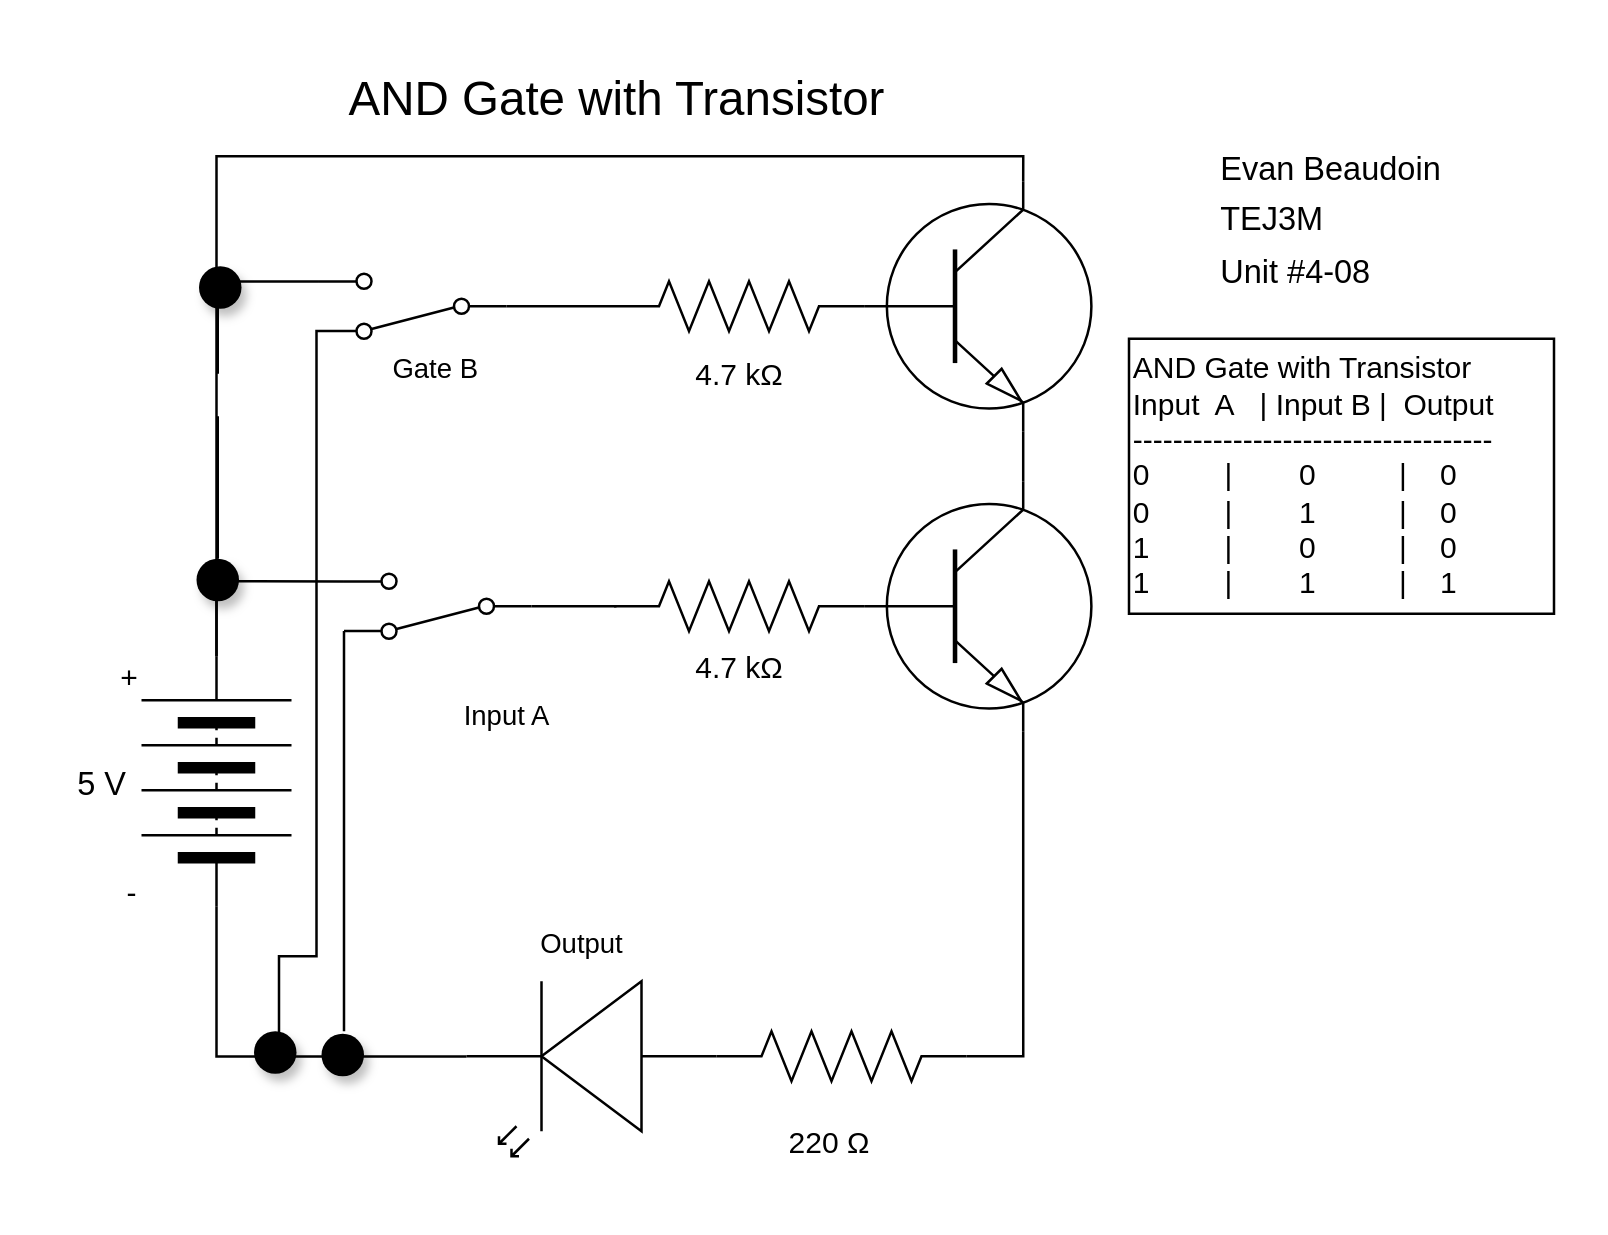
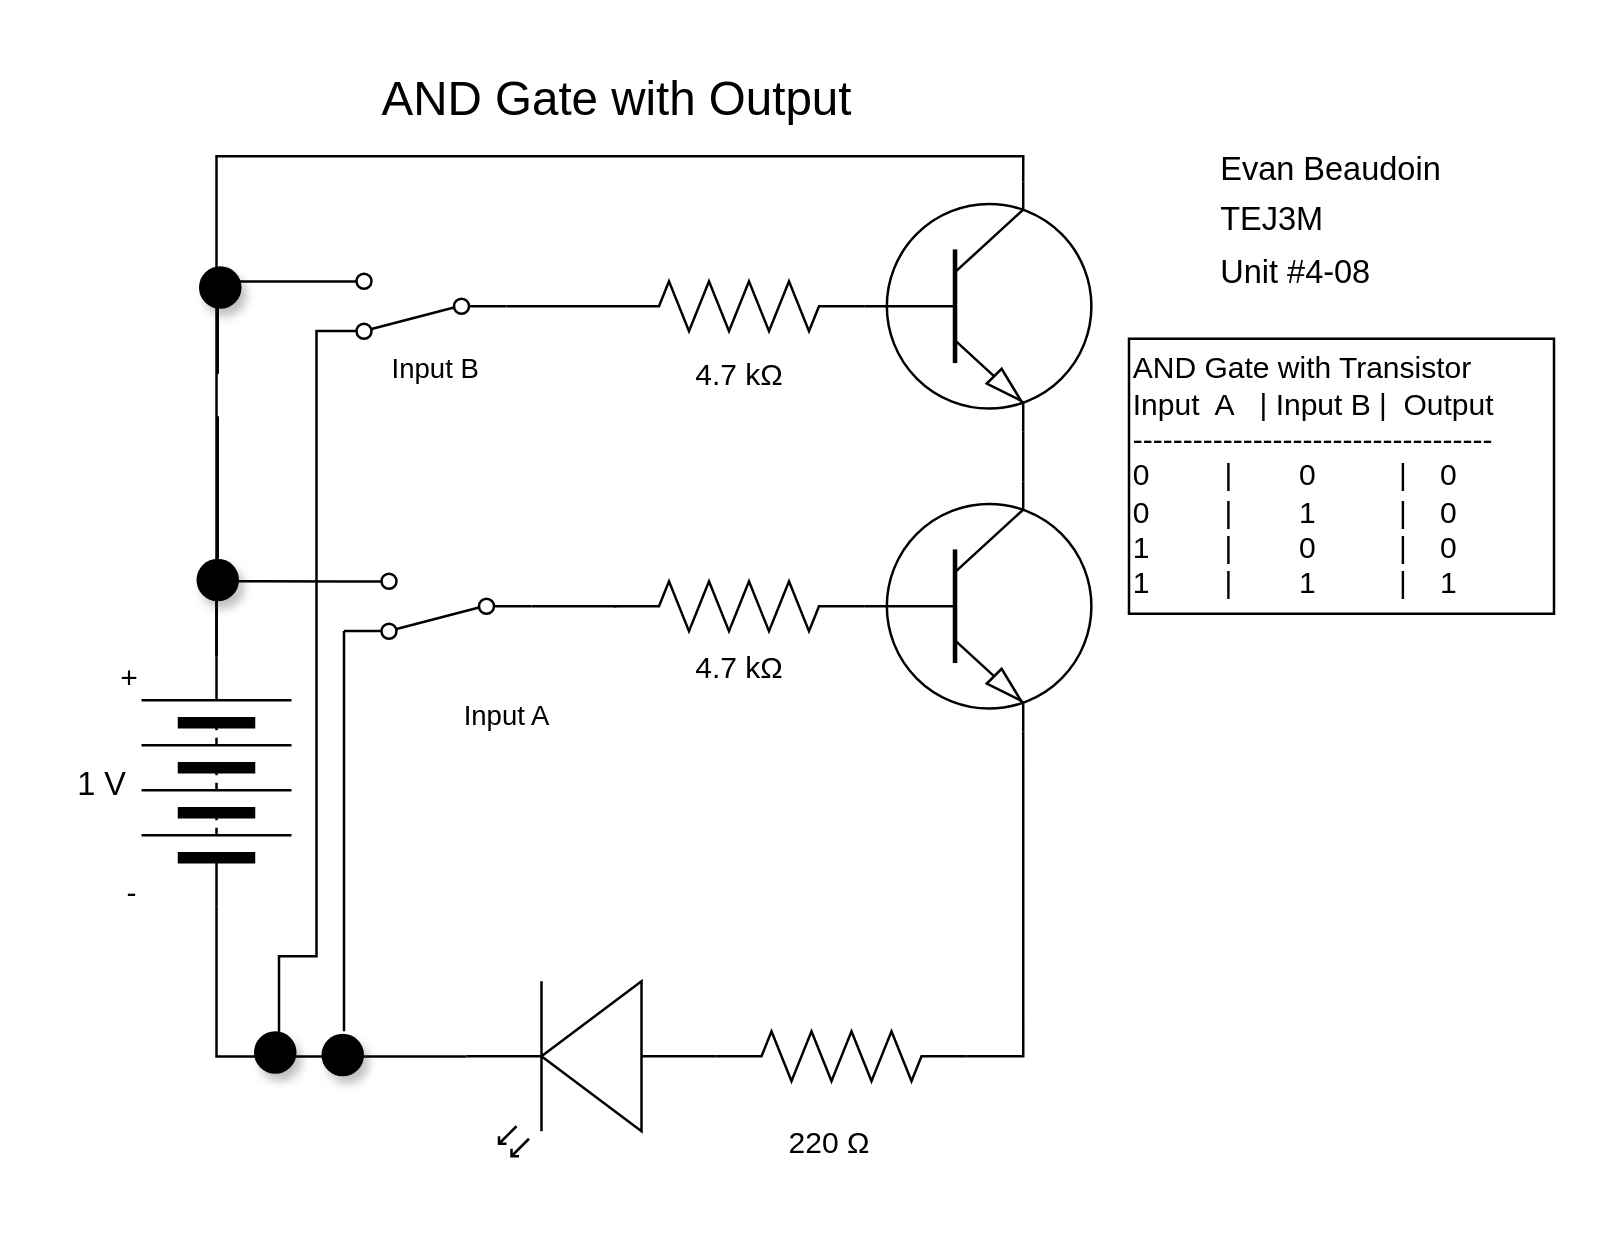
  <mxCell id="0" />
  <mxCell id="1" parent="0" />
  <mxCell id="2" style="html=1;exitX=1;exitY=0.5;exitDx=0;exitDy=0;endArrow=none;endFill=0;rounded=0;entryX=1;entryY=0.88;entryDx=0;entryDy=0;" parent="1" source="4" target="14" edge="1"><mxGeometry relative="1" as="geometry"><mxPoint x="126" y="232" as="targetPoint" /><Array as="points"><mxPoint x="86" y="232" /></Array></mxGeometry></mxCell>
  <mxCell id="3" style="edgeStyle=orthogonalEdgeStyle;rounded=0;html=1;exitX=1;exitY=0.5;exitDx=0;exitDy=0;entryX=0.7;entryY=0;entryDx=0;entryDy=0;entryPerimeter=0;endArrow=none;endFill=0;" parent="1" source="4" target="32" edge="1"><mxGeometry relative="1" as="geometry" /></mxCell>
  <mxCell id="4" value="" style="pointerEvents=1;verticalLabelPosition=bottom;shadow=0;dashed=0;align=center;html=1;verticalAlign=top;shape=mxgraph.electrical.miscellaneous.batteryStack;rotation=-90;" parent="1" vertex="1"><mxGeometry x="36" y="282" width="100" height="60" as="geometry" /></mxCell>
  <mxCell id="5" value="+" style="text;html=1;align=center;verticalAlign=middle;resizable=0;points=[];autosize=1;strokeColor=none;fillColor=none;" parent="1" vertex="1"><mxGeometry x="36" y="256" width="30" height="30" as="geometry" /></mxCell>
  <mxCell id="6" value="-" style="text;html=1;align=center;verticalAlign=middle;resizable=0;points=[];autosize=1;strokeColor=none;fillColor=none;" parent="1" vertex="1"><mxGeometry x="37" y="342" width="30" height="30" as="geometry" /></mxCell>
  <mxCell id="7" style="edgeStyle=orthogonalEdgeStyle;rounded=0;html=1;exitX=1;exitY=0.57;exitDx=0;exitDy=0;exitPerimeter=0;entryX=0;entryY=0.5;entryDx=0;entryDy=0;endArrow=none;endFill=0;" parent="1" source="8" target="4" edge="1"><mxGeometry relative="1" as="geometry" /></mxCell>
  <mxCell id="8" value="" style="verticalLabelPosition=bottom;shadow=0;dashed=0;align=center;html=1;verticalAlign=top;shape=mxgraph.electrical.opto_electronics.led_2;pointerEvents=1;fontFamily=Helvetica;fontSize=11;fontColor=default;rotation=-180;" parent="1" vertex="1"><mxGeometry x="186" y="392" width="100" height="70" as="geometry" /></mxCell>
- <mxCell id="9" value="Output" style="text;html=1;align=center;verticalAlign=middle;resizable=0;points=[];autosize=1;strokeColor=none;fillColor=none;fontSize=11;fontFamily=Helvetica;fontColor=default;" parent="1" vertex="1"><mxGeometry x="202" y="362" width="60" height="30" as="geometry" /></mxCell>
  <mxCell id="10" value="&lt;font style=&quot;font-size: 13px;&quot;&gt;Evan Beaudoin&lt;br style=&quot;&quot;&gt;TEJ3M&lt;br&gt;Unit #4-08&lt;/font&gt;" style="text;html=1;align=left;verticalAlign=middle;resizable=0;points=[];autosize=1;strokeColor=none;fillColor=none;fontSize=17;fontFamily=Helvetica;fontColor=default;" parent="1" vertex="1"><mxGeometry x="486" y="52" width="110" height="70" as="geometry" /></mxCell>
  <mxCell id="11" value="4.7 kΩ" style="text;html=1;align=center;verticalAlign=middle;resizable=0;points=[];autosize=1;strokeColor=none;fillColor=none;" parent="1" vertex="1"><mxGeometry x="265" y="252" width="60" height="30" as="geometry" /></mxCell>
  <mxCell id="12" style="edgeStyle=none;rounded=0;html=1;exitX=1;exitY=0.12;exitDx=0;exitDy=0;endArrow=none;endFill=0;" parent="1" source="14" edge="1"><mxGeometry relative="1" as="geometry"><mxPoint x="137" y="412" as="targetPoint" /></mxGeometry></mxCell>
  <mxCell id="13" style="edgeStyle=orthogonalEdgeStyle;rounded=0;html=1;exitX=0;exitY=0.5;exitDx=0;exitDy=0;endArrow=none;endFill=0;" parent="1" source="14" edge="1"><mxGeometry relative="1" as="geometry"><mxPoint x="246" y="242" as="targetPoint" /></mxGeometry></mxCell>
  <mxCell id="14" value="" style="shape=mxgraph.electrical.electro-mechanical.twoWaySwitch;aspect=fixed;elSwitchState=2;rotation=-180;" parent="1" vertex="1"><mxGeometry x="137" y="229" width="75" height="26" as="geometry" /></mxCell>
  <mxCell id="15" value="AND Gate with Transistor&lt;br&gt;Input&amp;nbsp; A&amp;nbsp; &amp;nbsp;| Input B |&amp;nbsp; Output&lt;br&gt;------------------------------------&lt;br&gt;0&amp;nbsp; &amp;nbsp; &amp;nbsp; &amp;nbsp; &amp;nbsp;|&amp;nbsp; &amp;nbsp; &amp;nbsp; &amp;nbsp; 0&amp;nbsp; &amp;nbsp; &amp;nbsp; &amp;nbsp; &amp;nbsp; |&amp;nbsp; &amp;nbsp; 0&lt;br&gt;0&amp;nbsp; &amp;nbsp; &amp;nbsp; &amp;nbsp; &amp;nbsp;|&amp;nbsp; &amp;nbsp; &amp;nbsp; &amp;nbsp; 1&amp;nbsp; &amp;nbsp; &amp;nbsp; &amp;nbsp; &amp;nbsp; |&amp;nbsp; &amp;nbsp; 0&lt;br&gt;1&amp;nbsp; &amp;nbsp; &amp;nbsp; &amp;nbsp; &amp;nbsp;|&amp;nbsp; &amp;nbsp; &amp;nbsp; &amp;nbsp; 0&amp;nbsp; &amp;nbsp; &amp;nbsp; &amp;nbsp; &amp;nbsp; |&amp;nbsp; &amp;nbsp; 0&lt;br&gt;1&amp;nbsp; &amp;nbsp; &amp;nbsp; &amp;nbsp; &amp;nbsp;|&amp;nbsp; &amp;nbsp; &amp;nbsp; &amp;nbsp; 1&amp;nbsp; &amp;nbsp; &amp;nbsp; &amp;nbsp; &amp;nbsp; |&amp;nbsp; &amp;nbsp; 1" style="text;html=1;align=left;verticalAlign=middle;resizable=0;points=[];autosize=1;strokeColor=default;fillColor=none;" parent="1" vertex="1"><mxGeometry x="451" y="135" width="170" height="110" as="geometry" /></mxCell>
  <mxCell id="16" value="" style="pointerEvents=1;verticalLabelPosition=bottom;shadow=0;dashed=0;align=center;html=1;verticalAlign=top;shape=mxgraph.electrical.resistors.resistor_2;fontFamily=Helvetica;fontSize=11;fontColor=default;rotation=0;" parent="1" vertex="1"><mxGeometry x="245" y="232" width="100" height="20" as="geometry" /></mxCell>
  <mxCell id="17" style="edgeStyle=orthogonalEdgeStyle;rounded=0;html=1;exitX=0.7;exitY=1;exitDx=0;exitDy=0;exitPerimeter=0;entryX=1;entryY=0.5;entryDx=0;entryDy=0;entryPerimeter=0;endArrow=none;endFill=0;" parent="1" source="18" target="22" edge="1"><mxGeometry relative="1" as="geometry" /></mxCell>
  <mxCell id="18" value="" style="verticalLabelPosition=bottom;shadow=0;dashed=0;align=center;html=1;verticalAlign=top;shape=mxgraph.electrical.transistors.npn_transistor_1;" parent="1" vertex="1"><mxGeometry x="343" y="192" width="95" height="100" as="geometry" /></mxCell>
  <mxCell id="19" value="220 Ω" style="text;html=1;align=center;verticalAlign=middle;resizable=0;points=[];autosize=1;strokeColor=none;fillColor=none;" parent="1" vertex="1"><mxGeometry x="301" y="442" width="60" height="30" as="geometry" /></mxCell>
- <mxCell id="20" value="AND Gate with Transistor" style="text;html=1;align=center;verticalAlign=middle;resizable=0;points=[];autosize=1;strokeColor=none;fillColor=none;fontSize=19;" parent="1" vertex="1"><mxGeometry x="126" y="20" width="240" height="40" as="geometry" /></mxCell>
+ <mxCell id="20" value="AND Gate with Output" style="text;html=1;align=center;verticalAlign=middle;resizable=0;points=[];autosize=1;strokeColor=none;fillColor=none;fontSize=19;" parent="1" vertex="1"><mxGeometry x="126" y="20" width="240" height="40" as="geometry" /></mxCell>
  <mxCell id="21" value="Input A" style="text;html=1;align=center;verticalAlign=middle;resizable=0;points=[];autosize=1;strokeColor=none;fillColor=none;fontSize=11;fontFamily=Helvetica;fontColor=default;" parent="1" vertex="1"><mxGeometry x="172" y="271" width="60" height="30" as="geometry" /></mxCell>
  <mxCell id="22" value="" style="pointerEvents=1;verticalLabelPosition=bottom;shadow=0;dashed=0;align=center;html=1;verticalAlign=top;shape=mxgraph.electrical.resistors.resistor_2;fontFamily=Helvetica;fontSize=11;fontColor=default;rotation=0;" parent="1" vertex="1"><mxGeometry x="286" y="412" width="100" height="20" as="geometry" /></mxCell>
- <mxCell id="23" value="5 V" style="text;html=1;align=center;verticalAlign=middle;resizable=0;points=[];autosize=1;strokeColor=none;fillColor=none;fontSize=13;" parent="1" vertex="1"><mxGeometry x="20" y="298" width="40" height="30" as="geometry" /></mxCell>
+ <mxCell id="23" value="1 V" style="text;html=1;align=center;verticalAlign=middle;resizable=0;points=[];autosize=1;strokeColor=none;fillColor=none;fontSize=13;" parent="1" vertex="1"><mxGeometry x="20" y="298" width="40" height="30" as="geometry" /></mxCell>
  <mxCell id="24" value="" style="ellipse;whiteSpace=wrap;html=1;aspect=fixed;fontFamily=Helvetica;fontSize=11;fillColor=#000000;fontColor=#ffffff;strokeColor=none;fillStyle=solid;shadow=1;" parent="1" vertex="1"><mxGeometry x="128" y="413" width="17" height="17" as="geometry" /></mxCell>
  <mxCell id="25" style="edgeStyle=orthogonalEdgeStyle;rounded=0;html=1;entryX=0.5;entryY=1;entryDx=0;entryDy=0;endArrow=none;endFill=0;" parent="1" source="26" edge="1"><mxGeometry relative="1" as="geometry"><mxPoint x="86.5" y="166" as="targetPoint" /></mxGeometry></mxCell>
  <mxCell id="26" value="" style="ellipse;whiteSpace=wrap;html=1;aspect=fixed;fontFamily=Helvetica;fontSize=11;fillColor=#000000;fontColor=#ffffff;strokeColor=none;fillStyle=solid;shadow=1;" parent="1" vertex="1"><mxGeometry x="78" y="223" width="17" height="17" as="geometry" /></mxCell>
  <mxCell id="27" style="edgeStyle=orthogonalEdgeStyle;rounded=0;html=1;entryX=1;entryY=0.88;entryDx=0;entryDy=0;endArrow=none;endFill=0;" parent="1" target="30" edge="1"><mxGeometry relative="1" as="geometry"><mxPoint x="86.5" y="149" as="sourcePoint" /><Array as="points"><mxPoint x="87" y="112" /></Array></mxGeometry></mxCell>
  <mxCell id="28" style="edgeStyle=orthogonalEdgeStyle;rounded=0;html=1;exitX=0;exitY=0.5;exitDx=0;exitDy=0;endArrow=none;endFill=0;" parent="1" source="30" target="33" edge="1"><mxGeometry relative="1" as="geometry" /></mxCell>
  <mxCell id="29" style="edgeStyle=orthogonalEdgeStyle;rounded=0;html=1;exitX=1;exitY=0.12;exitDx=0;exitDy=0;endArrow=none;endFill=0;" parent="1" source="30" edge="1"><mxGeometry relative="1" as="geometry"><mxPoint x="111" y="422" as="targetPoint" /><Array as="points"><mxPoint x="126" y="132" /><mxPoint x="126" y="382" /><mxPoint x="111" y="382" /></Array></mxGeometry></mxCell>
  <mxCell id="30" value="" style="shape=mxgraph.electrical.electro-mechanical.twoWaySwitch;aspect=fixed;elSwitchState=2;rotation=-180;" parent="1" vertex="1"><mxGeometry x="127" y="109" width="75" height="26" as="geometry" /></mxCell>
  <mxCell id="31" style="edgeStyle=orthogonalEdgeStyle;rounded=0;html=1;exitX=0.7;exitY=1;exitDx=0;exitDy=0;exitPerimeter=0;entryX=0.7;entryY=0;entryDx=0;entryDy=0;entryPerimeter=0;endArrow=none;endFill=0;" parent="1" source="32" target="18" edge="1"><mxGeometry relative="1" as="geometry" /></mxCell>
  <mxCell id="32" value="" style="verticalLabelPosition=bottom;shadow=0;dashed=0;align=center;html=1;verticalAlign=top;shape=mxgraph.electrical.transistors.npn_transistor_1;" parent="1" vertex="1"><mxGeometry x="343" y="72" width="95" height="100" as="geometry" /></mxCell>
  <mxCell id="33" value="" style="pointerEvents=1;verticalLabelPosition=bottom;shadow=0;dashed=0;align=center;html=1;verticalAlign=top;shape=mxgraph.electrical.resistors.resistor_2;fontFamily=Helvetica;fontSize=11;fontColor=default;rotation=0;" parent="1" vertex="1"><mxGeometry x="245" y="112" width="100" height="20" as="geometry" /></mxCell>
  <mxCell id="34" value="" style="ellipse;whiteSpace=wrap;html=1;aspect=fixed;fontFamily=Helvetica;fontSize=11;fillColor=#000000;fontColor=#ffffff;strokeColor=none;fillStyle=solid;shadow=1;" parent="1" vertex="1"><mxGeometry x="101" y="412" width="17" height="17" as="geometry" /></mxCell>
  <mxCell id="35" value="4.7 kΩ" style="text;html=1;align=center;verticalAlign=middle;resizable=0;points=[];autosize=1;strokeColor=none;fillColor=none;" parent="1" vertex="1"><mxGeometry x="265" y="135" width="60" height="30" as="geometry" /></mxCell>
  <mxCell id="36" value="" style="ellipse;whiteSpace=wrap;html=1;aspect=fixed;fontFamily=Helvetica;fontSize=11;fillColor=#000000;fontColor=#ffffff;strokeColor=none;fillStyle=solid;shadow=1;" parent="1" vertex="1"><mxGeometry x="79" y="106" width="17" height="17" as="geometry" /></mxCell>
- <mxCell id="37" value="Gate B&amp;nbsp;" style="text;html=1;align=center;verticalAlign=middle;resizable=0;points=[];autosize=1;strokeColor=none;fillColor=none;fontSize=11;fontFamily=Helvetica;fontColor=default;" parent="1" vertex="1"><mxGeometry x="145" y="132" width="60" height="30" as="geometry" /></mxCell>
+ <mxCell id="37" value="Input B&amp;nbsp;" style="text;html=1;align=center;verticalAlign=middle;resizable=0;points=[];autosize=1;strokeColor=none;fillColor=none;fontSize=11;fontFamily=Helvetica;fontColor=default;" parent="1" vertex="1"><mxGeometry x="145" y="132" width="60" height="30" as="geometry" /></mxCell>
